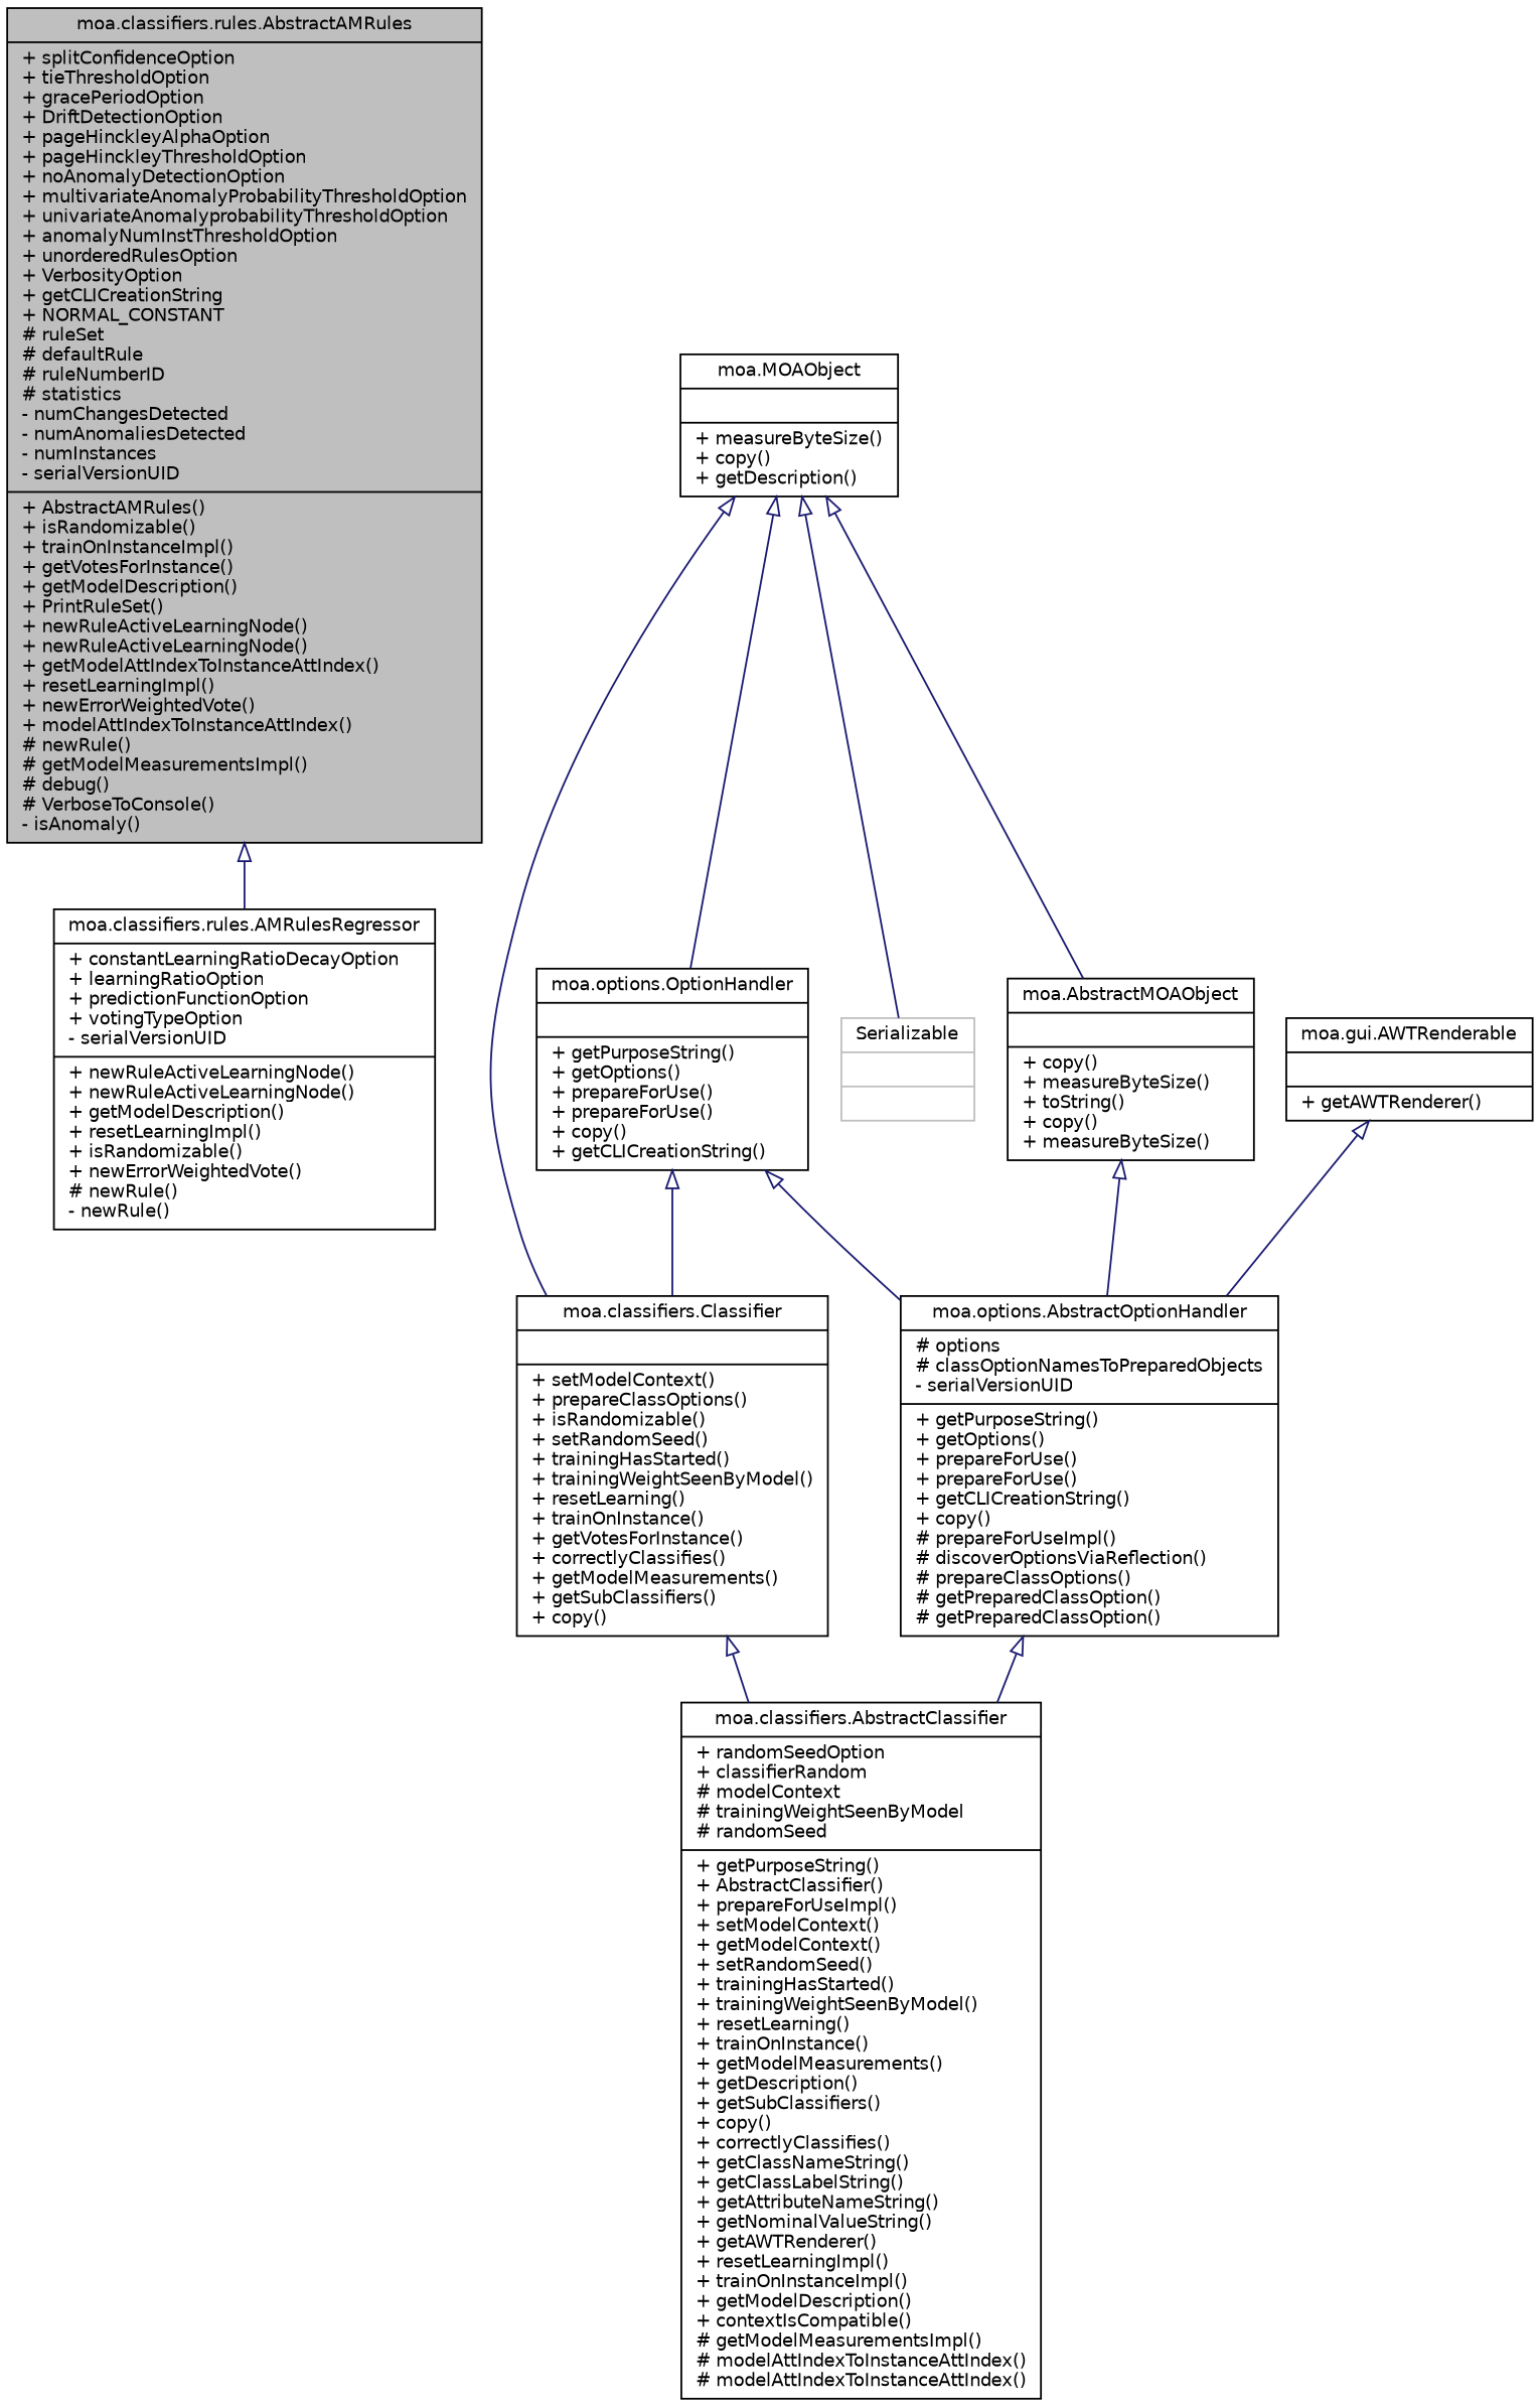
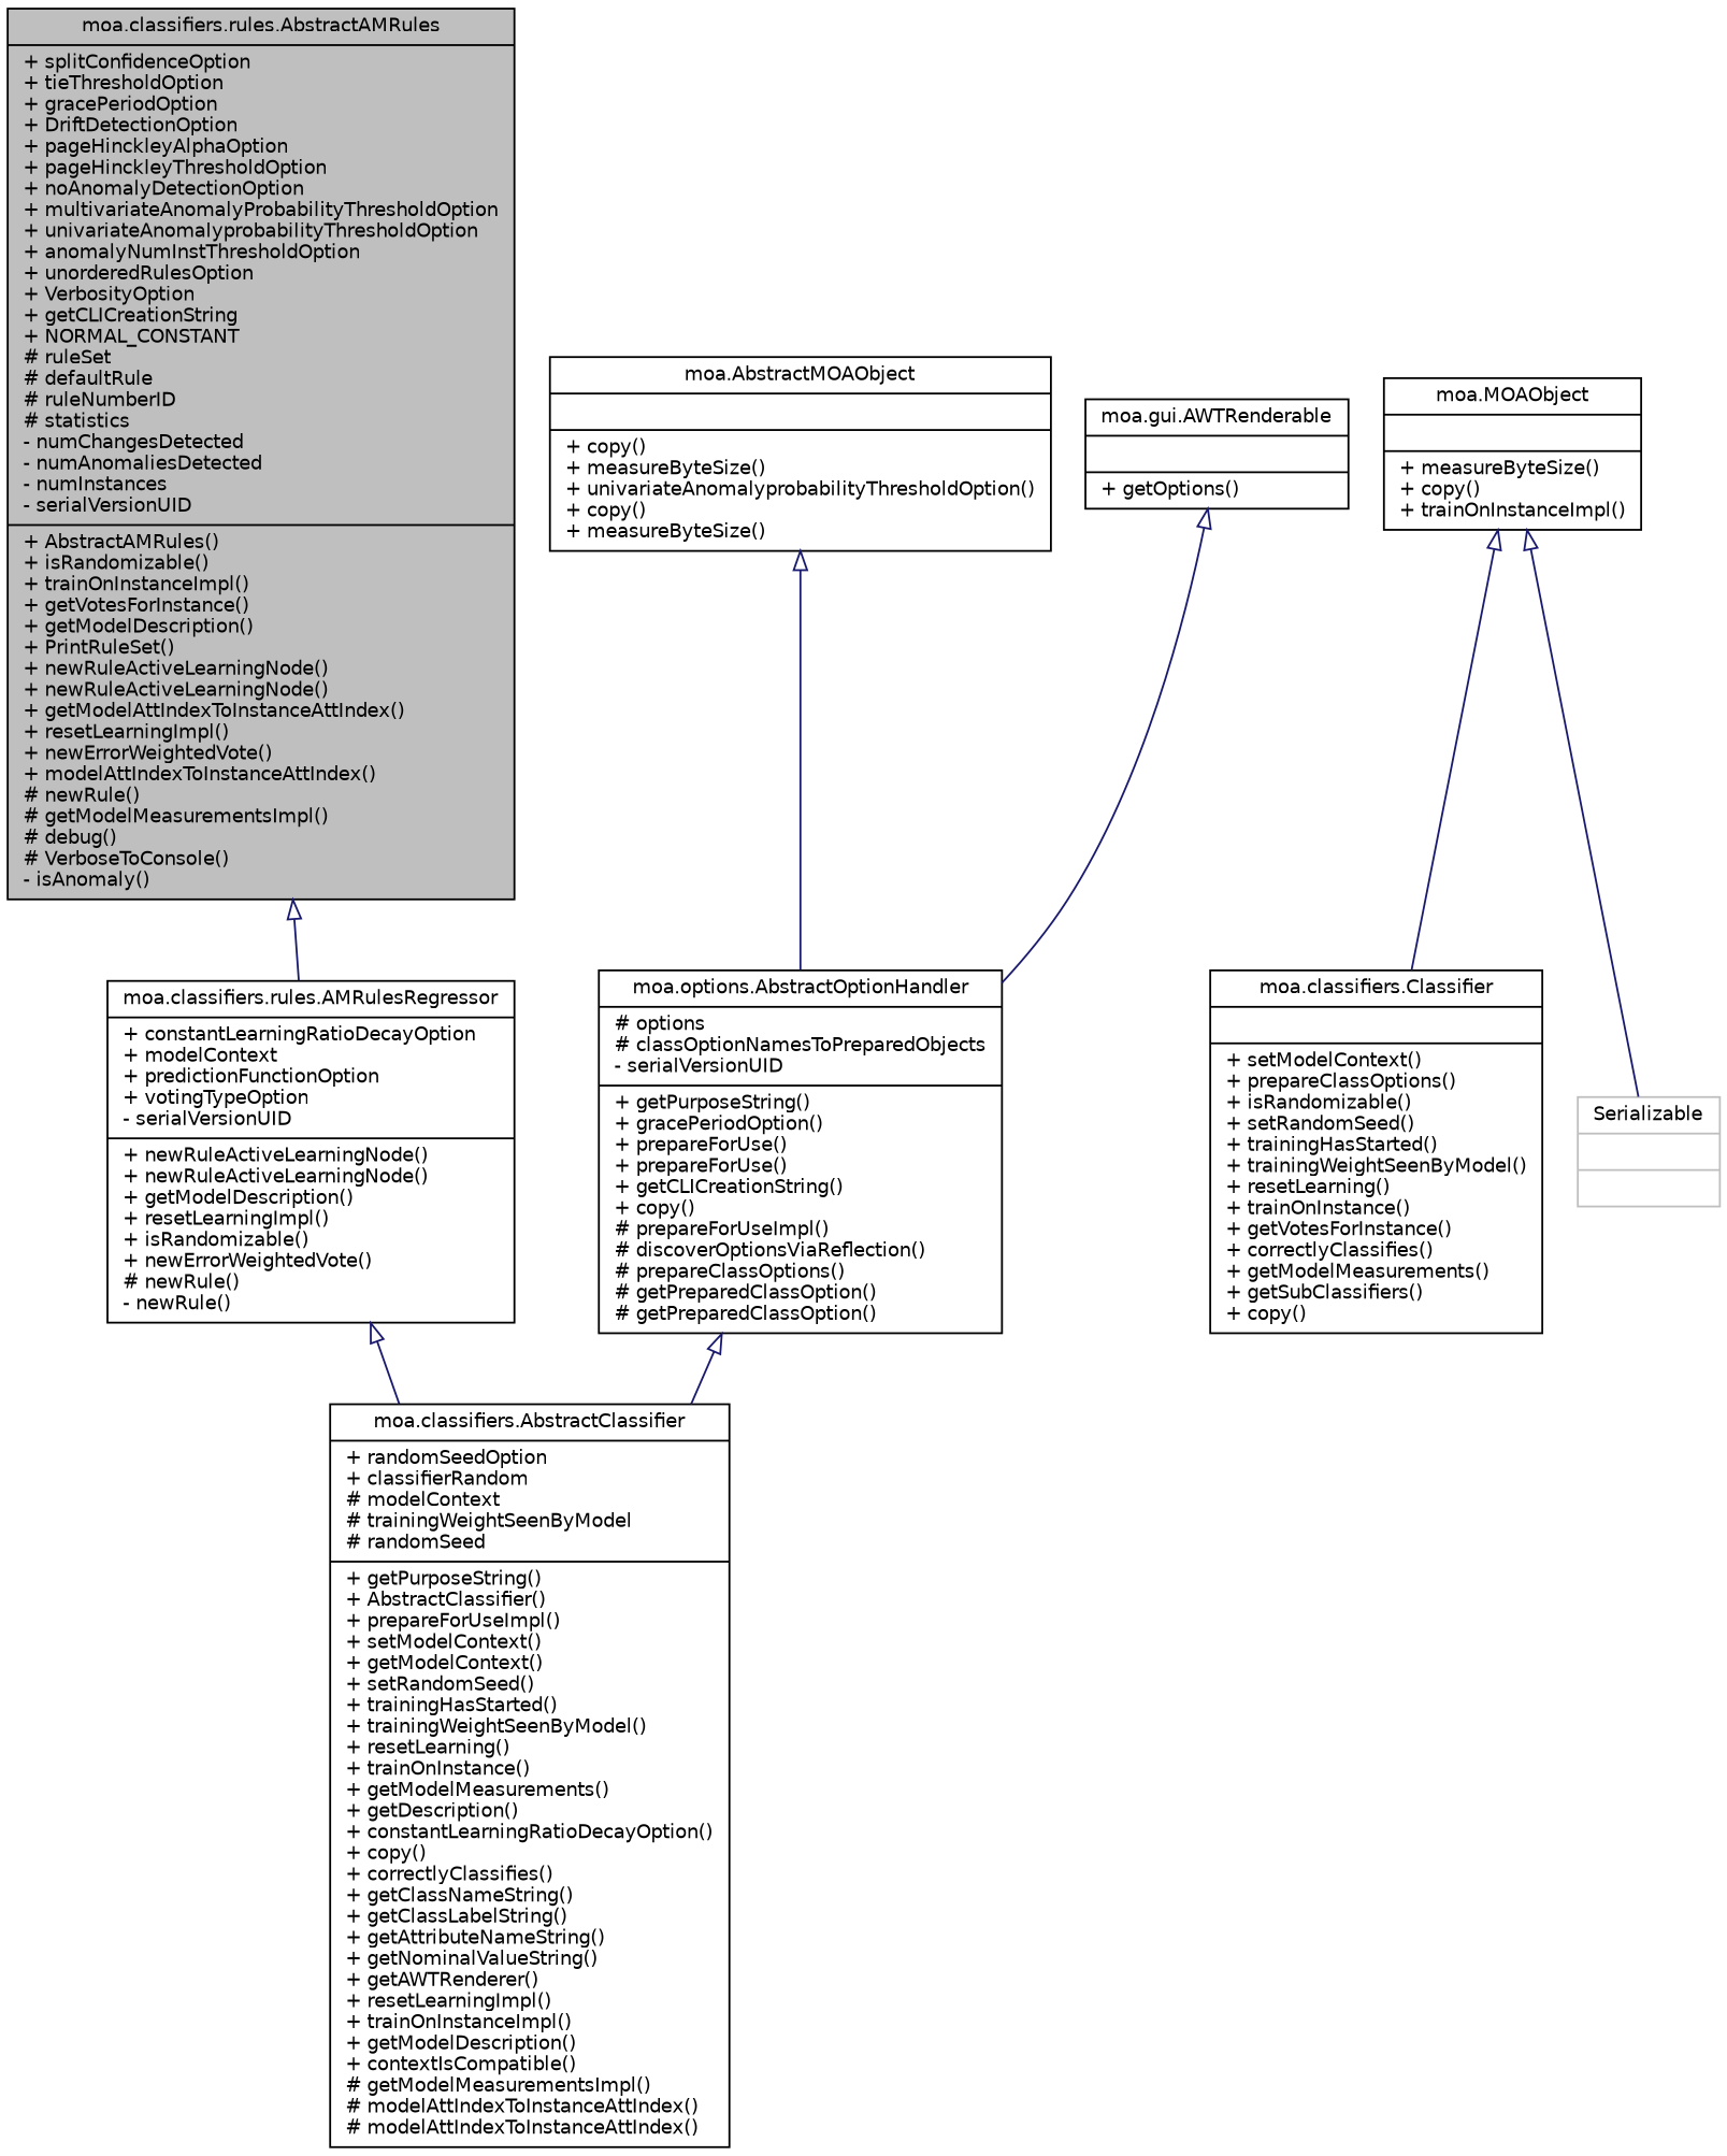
  digraph {
    node [color=black fillcolor=white fontname=Helvetica fontsize=10 shape=record style=filled]
    edge [arrowtail=empty color=midnightblue dir=back fontname=Helvetica fontsize=10 labelfontname=Helvetica labelfontsize=10 style=solid]
    n1 [fillcolor=grey75 fontcolor=black height=0.2 label="{moa.classifiers.rules.AbstractAMRules\n|+ splitConfidenceOption\l+ tieThresholdOption\l+ gracePeriodOption\l+ DriftDetectionOption\l+ pageHinckleyAlphaOption\l+ pageHinckleyThresholdOption\l+ noAnomalyDetectionOption\l+ multivariateAnomalyProbabilityThresholdOption\l+ univariateAnomalyprobabilityThresholdOption\l+ anomalyNumInstThresholdOption\l+ unorderedRulesOption\l+ VerbosityOption\l+ getCLICreationString\l+ NORMAL_CONSTANT\l# ruleSet\l# defaultRule\l# ruleNumberID\l# statistics\l- numChangesDetected\l- numAnomaliesDetected\l- numInstances\l- serialVersionUID\l|+ AbstractAMRules()\l+ isRandomizable()\l+ trainOnInstanceImpl()\l+ getVotesForInstance()\l+ getModelDescription()\l+ PrintRuleSet()\l+ newRuleActiveLearningNode()\l+ newRuleActiveLearningNode()\l+ getModelAttIndexToInstanceAttIndex()\l+ resetLearningImpl()\l+ newErrorWeightedVote()\l+ modelAttIndexToInstanceAttIndex()\l# newRule()\l# getModelMeasurementsImpl()\l# debug()\l# VerboseToConsole()\l- isAnomaly()\l}" width=0.4]
-   n2 [height=0.2 label="{moa.classifiers.rules.AMRulesRegressor\n|+ constantLearningRatioDecayOption\l+ learningRatioOption\l+ predictionFunctionOption\l+ votingTypeOption\l- serialVersionUID\l|+ newRuleActiveLearningNode()\l+ newRuleActiveLearningNode()\l+ getModelDescription()\l+ resetLearningImpl()\l+ isRandomizable()\l+ newErrorWeightedVote()\l# newRule()\l- newRule()\l}" width=0.4]
-   n3 [height=0.2 label="{moa.classifiers.AbstractClassifier\n|+ randomSeedOption\l+ classifierRandom\l# modelContext\l# trainingWeightSeenByModel\l# randomSeed\l|+ getPurposeString()\l+ AbstractClassifier()\l+ prepareForUseImpl()\l+ setModelContext()\l+ getModelContext()\l+ setRandomSeed()\l+ trainingHasStarted()\l+ trainingWeightSeenByModel()\l+ resetLearning()\l+ trainOnInstance()\l+ getModelMeasurements()\l+ getDescription()\l+ getSubClassifiers()\l+ copy()\l+ correctlyClassifies()\l+ getClassNameString()\l+ getClassLabelString()\l+ getAttributeNameString()\l+ getNominalValueString()\l+ getAWTRenderer()\l+ resetLearningImpl()\l+ trainOnInstanceImpl()\l+ getModelDescription()\l+ contextIsCompatible()\l# getModelMeasurementsImpl()\l# modelAttIndexToInstanceAttIndex()\l# modelAttIndexToInstanceAttIndex()\l}" width=0.4]
-   n4 [height=0.2 label="{moa.options.AbstractOptionHandler\n|# options\l# classOptionNamesToPreparedObjects\l- serialVersionUID\l|+ getPurposeString()\l+ getOptions()\l+ prepareForUse()\l+ prepareForUse()\l+ getCLICreationString()\l+ copy()\l# prepareForUseImpl()\l# discoverOptionsViaReflection()\l# prepareClassOptions()\l# getPreparedClassOption()\l# getPreparedClassOption()\l}" width=0.4]
-   n5 [height=0.2 label="{moa.AbstractMOAObject\n||+ copy()\l+ measureByteSize()\l+ toString()\l+ copy()\l+ measureByteSize()\l}" width=0.4]
-   n6 [height=0.2 label="{moa.MOAObject\n||+ measureByteSize()\l+ copy()\l+ getDescription()\l}" width=0.4]
-   n7 [height=0.2 label="{moa.options.OptionHandler\n||+ getPurposeString()\l+ getOptions()\l+ prepareForUse()\l+ prepareForUse()\l+ copy()\l+ getCLICreationString()\l}" width=0.4]
+   n2 [height=0.2 label="{moa.classifiers.rules.AMRulesRegressor\n|+ constantLearningRatioDecayOption\l+ modelContext\l+ predictionFunctionOption\l+ votingTypeOption\l- serialVersionUID\l|+ newRuleActiveLearningNode()\l+ newRuleActiveLearningNode()\l+ getModelDescription()\l+ resetLearningImpl()\l+ isRandomizable()\l+ newErrorWeightedVote()\l# newRule()\l- newRule()\l}" width=0.4]
+   n3 [height=0.2 label="{moa.classifiers.AbstractClassifier\n|+ randomSeedOption\l+ classifierRandom\l# modelContext\l# trainingWeightSeenByModel\l# randomSeed\l|+ getPurposeString()\l+ AbstractClassifier()\l+ prepareForUseImpl()\l+ setModelContext()\l+ getModelContext()\l+ setRandomSeed()\l+ trainingHasStarted()\l+ trainingWeightSeenByModel()\l+ resetLearning()\l+ trainOnInstance()\l+ getModelMeasurements()\l+ getDescription()\l+ constantLearningRatioDecayOption()\l+ copy()\l+ correctlyClassifies()\l+ getClassNameString()\l+ getClassLabelString()\l+ getAttributeNameString()\l+ getNominalValueString()\l+ getAWTRenderer()\l+ resetLearningImpl()\l+ trainOnInstanceImpl()\l+ getModelDescription()\l+ contextIsCompatible()\l# getModelMeasurementsImpl()\l# modelAttIndexToInstanceAttIndex()\l# modelAttIndexToInstanceAttIndex()\l}" width=0.4]
+   n4 [height=0.2 label="{moa.options.AbstractOptionHandler\n|# options\l# classOptionNamesToPreparedObjects\l- serialVersionUID\l|+ getPurposeString()\l+ gracePeriodOption()\l+ prepareForUse()\l+ prepareForUse()\l+ getCLICreationString()\l+ copy()\l# prepareForUseImpl()\l# discoverOptionsViaReflection()\l# prepareClassOptions()\l# getPreparedClassOption()\l# getPreparedClassOption()\l}" width=0.4]
+   n5 [height=0.2 label="{moa.AbstractMOAObject\n||+ copy()\l+ measureByteSize()\l+ univariateAnomalyprobabilityThresholdOption()\l+ copy()\l+ measureByteSize()\l}" width=0.4]
+   n6 [height=0.2 label="{moa.MOAObject\n||+ measureByteSize()\l+ copy()\l+ trainOnInstanceImpl()\l}" width=0.4]
    n8 [height=0.2 label="{moa.classifiers.Classifier\n||+ setModelContext()\l+ prepareClassOptions()\l+ isRandomizable()\l+ setRandomSeed()\l+ trainingHasStarted()\l+ trainingWeightSeenByModel()\l+ resetLearning()\l+ trainOnInstance()\l+ getVotesForInstance()\l+ correctlyClassifies()\l+ getModelMeasurements()\l+ getSubClassifiers()\l+ copy()\l}" width=0.4]
    n9 [color=grey75 height=0.2 label="{Serializable\n||}" width=0.4]
-   n10 [height=0.2 label="{moa.gui.AWTRenderable\n||+ getAWTRenderer()\l}" width=0.4]
+   n10 [height=0.2 label="{moa.gui.AWTRenderable\n||+ getOptions()\l}" width=0.4]
    n1 -> n2
    n4 -> n3
    n5 -> n4
-   n6 -> n5
-   n6 -> n7
    n6 -> n8
    n6 -> n9
-   n7 -> n4
-   n7 -> n8
-   n8 -> n3
+   n2 -> n3
    n10 -> n4
  }
